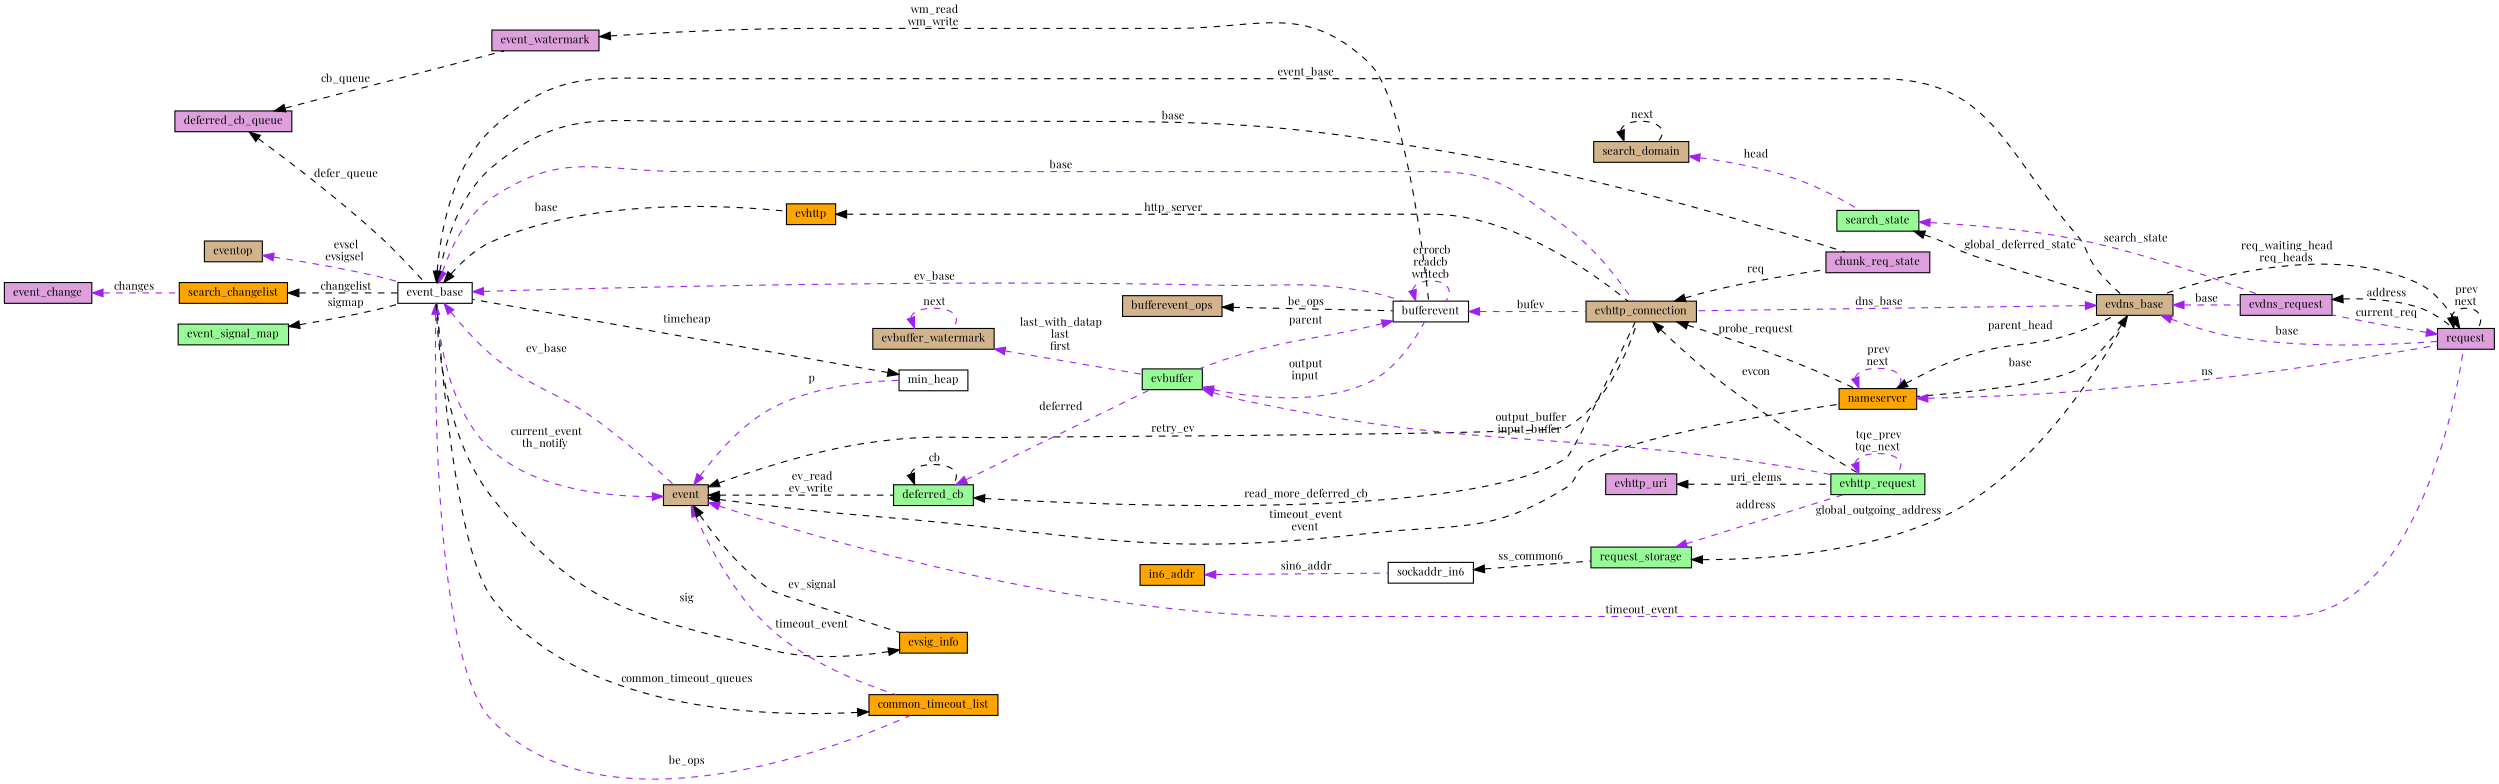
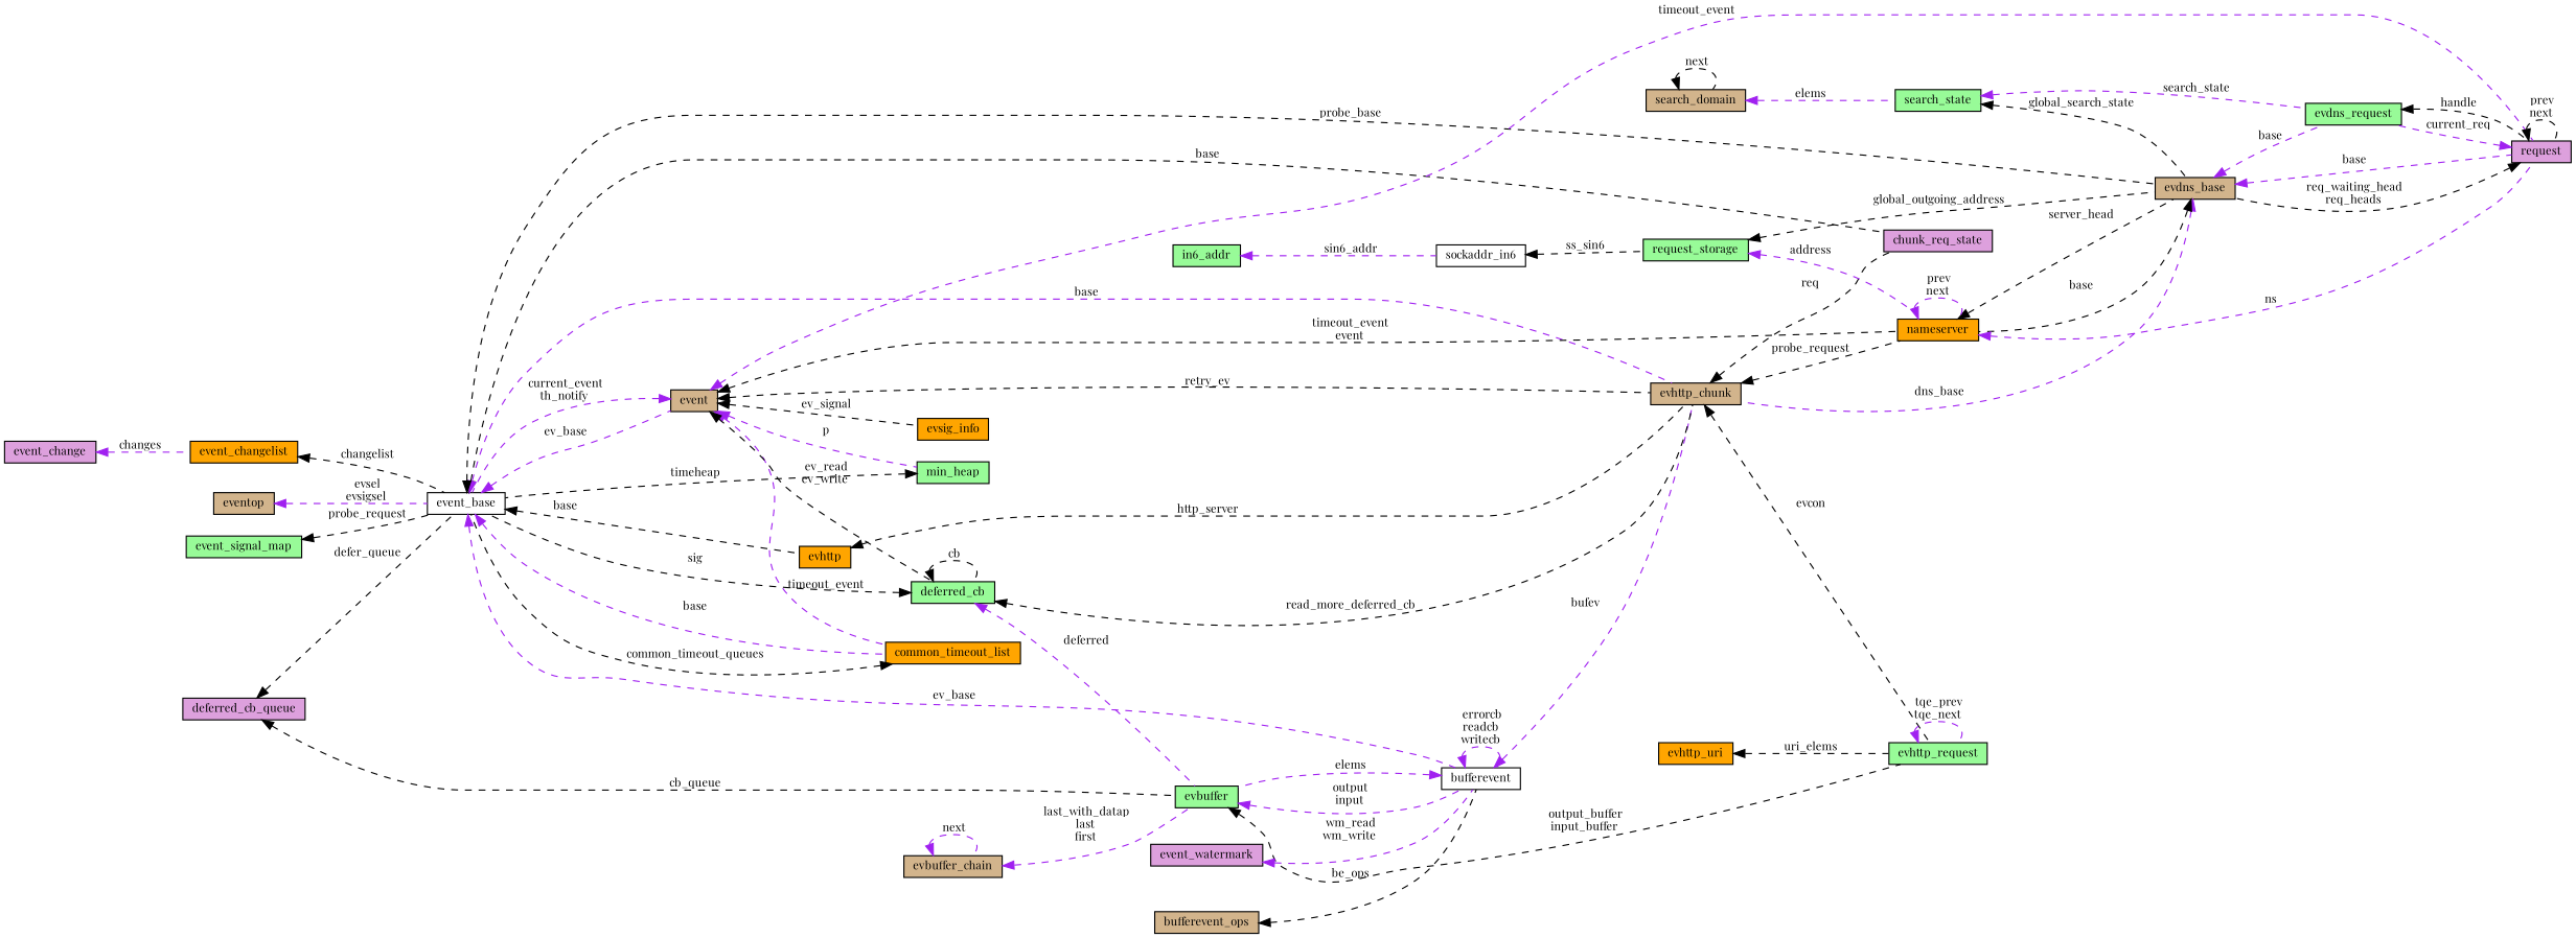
  digraph {
    fontname="Playfair Display"
    rankdir=LR
    node [color=black fillcolor=palegreen fontname="Playfair Display" fontsize=10 shape=record style=filled]
    edge [color=black dir=back fontname="Playfair Display" fontsize=10 labelfontname=Helvetica labelfontsize=10 style=dashed]
    n1 [fillcolor=plum fontcolor=black height=0.2 label=chunk_req_state width=0.4]
    n2 [fillcolor=white height=0.2 label=event_base width=0.4]
    n3 [fillcolor=tan height=0.2 label=event width=0.4]
    n4 [fillcolor=orange height=0.2 label=common_timeout_list width=0.4]
-   n5 [fillcolor=tan height=0.2 label=evhttp_connection width=0.4]
+   n5 [fillcolor=tan height=0.2 label=evhttp_chunk width=0.4]
    n6 [fillcolor=tan height=0.2 label=evdns_base width=0.4]
    n7 [fillcolor=orange height=0.2 label=evhttp width=0.4]
    n8 [fillcolor=white height=0.2 label=bufferevent width=0.4]
    n9 [fillcolor=orange height=0.2 label=evsig_info width=0.4]
-   n10 [fillcolor=white height=0.2 label=min_heap width=0.4]
+   n10 [height=0.2 label=min_heap width=0.4]
    n11 [fillcolor=orange height=0.2 label=nameserver width=0.4]
    n12 [fillcolor=plum height=0.2 label=request width=0.4]
    n13 [height=0.2 label=deferred_cb width=0.4]
    n14 [height=0.2 label=evhttp_request width=0.4]
-   n15 [fillcolor=plum height=0.2 label=evdns_request width=0.4]
+   n15 [height=0.2 label=evdns_request width=0.4]
    n16 [height=0.2 label=evbuffer width=0.4]
    n17 [fillcolor=tan height=0.2 label=eventop width=0.4]
    n18 [fillcolor=plum height=0.2 label=deferred_cb_queue width=0.4]
    n19 [height=0.2 label=event_signal_map width=0.4]
-   n20 [fillcolor=orange height=0.2 label=search_changelist width=0.4]
+   n20 [fillcolor=orange height=0.2 label=event_changelist width=0.4]
    n21 [fillcolor=plum height=0.2 label=event_change width=0.4]
    n22 [height=0.2 label=request_storage width=0.4]
    n23 [fillcolor=white height=0.2 label=sockaddr_in6 width=0.4]
-   n24 [fillcolor=orange height=0.2 label=in6_addr width=0.4]
+   n24 [height=0.2 label=in6_addr width=0.4]
    n25 [height=0.2 label=search_state width=0.4]
    n26 [fillcolor=tan height=0.2 label=search_domain width=0.4]
    n27 [fillcolor=plum height=0.2 label=event_watermark width=0.4]
-   n28 [fillcolor=tan height=0.2 label=evbuffer_watermark width=0.4]
+   n28 [fillcolor=tan height=0.2 label=evbuffer_chain width=0.4]
    n29 [fillcolor=tan height=0.2 label=bufferevent_ops width=0.4]
-   n30 [fillcolor=plum height=0.2 label=evhttp_uri width=0.4]
+   n30 [fillcolor=orange height=0.2 label=evhttp_uri width=0.4]
    n2 -> n1 [label=" base"]
    n2 -> n3 [color=purple label=" ev_base"]
-   n2 -> n4 [color=purple label=" be_ops"]
+   n2 -> n4 [color=purple label=" base"]
    n2 -> n5 [color=purple label=" base"]
-   n2 -> n6 [label=" event_base"]
+   n2 -> n6 [label=" probe_base"]
    n2 -> n7 [label=" base"]
    n2 -> n8 [color=purple label=" ev_base"]
    n3 -> n2 [color=purple label=" current_event\nth_notify"]
    n3 -> n4 [color=purple label=" timeout_event"]
    n3 -> n5 [label=" retry_ev"]
    n3 -> n9 [label=" ev_signal"]
    n3 -> n10 [color=purple label=" p"]
    n3 -> n11 [label=" timeout_event\nevent"]
    n3 -> n12 [color=purple label=" timeout_event"]
    n3 -> n13 [label=" ev_read\nev_write"]
    n4 -> n2 [label=" common_timeout_queues"]
    n5 -> n1 [label=" req"]
    n5 -> n11 [label=" probe_request"]
    n5 -> n14 [label=" evcon"]
    n6 -> n5 [color=purple label=" dns_base"]
    n6 -> n11 [label=" base"]
    n6 -> n12 [color=purple label=" base"]
    n6 -> n15 [color=purple label=" base"]
    n7 -> n5 [label=" http_server"]
    n8 -> n5 [color=purple label=" bufev"]
    n8 -> n8 [color=purple label=" errorcb\nreadcb\nwritecb"]
-   n8 -> n16 [color=purple label=" parent"]
-   n9 -> n2 [label=" sig"]
+   n8 -> n16 [color=purple label=" elems"]
+   n13 -> n2 [label=" sig"]
    n10 -> n2 [label=" timeheap"]
-   n11 -> n6 [label=" parent_head"]
+   n11 -> n6 [label=" server_head"]
    n11 -> n11 [color=purple label=" prev\nnext"]
    n11 -> n12 [color=purple label=" ns"]
    n12 -> n6 [label=" req_waiting_head\nreq_heads"]
    n12 -> n12 [label=" prev\nnext"]
    n12 -> n15 [color=purple label=" current_req"]
    n13 -> n5 [label=" read_more_deferred_cb"]
    n13 -> n13 [label=" cb"]
    n13 -> n16 [color=purple label=" deferred"]
    n14 -> n14 [color=purple label=" tqe_prev\ntqe_next"]
-   n15 -> n12 [label=" address"]
+   n15 -> n12 [label=" handle"]
    n16 -> n8 [color=purple label=" output\ninput"]
-   n16 -> n14 [color=purple label=" output_buffer\ninput_buffer"]
+   n16 -> n14 [label=" output_buffer\ninput_buffer"]
    n17 -> n2 [color=purple label=" evsel\nevsigsel"]
    n18 -> n2 [label=" defer_queue"]
-   n18 -> n27 [label=" cb_queue"]
-   n19 -> n2 [label=" sigmap"]
+   n18 -> n16 [label=" cb_queue"]
+   n19 -> n2 [label=" probe_request"]
    n20 -> n2 [label=" changelist"]
    n21 -> n20 [color=purple label=" changes"]
    n22 -> n6 [label=" global_outgoing_address"]
-   n22 -> n14 [color=purple label=" address"]
-   n23 -> n22 [label=" ss_common6"]
+   n22 -> n11 [color=purple label=" address"]
+   n23 -> n22 [label=" ss_sin6"]
    n24 -> n23 [color=purple label=" sin6_addr"]
-   n25 -> n6 [label=" global_deferred_state"]
+   n25 -> n6 [label=" global_search_state"]
    n25 -> n15 [color=purple label=" search_state"]
-   n26 -> n25 [color=purple label=" head"]
+   n26 -> n25 [color=purple label=" elems"]
    n26 -> n26 [label=" next"]
-   n27 -> n8 [label=" wm_read\nwm_write"]
+   n27 -> n8 [color=purple label=" wm_read\nwm_write"]
    n28 -> n16 [color=purple label=" last_with_datap\nlast\nfirst"]
    n28 -> n28 [color=purple label=" next"]
    n29 -> n8 [label=" be_ops"]
    n30 -> n14 [label=" uri_elems"]
  }
